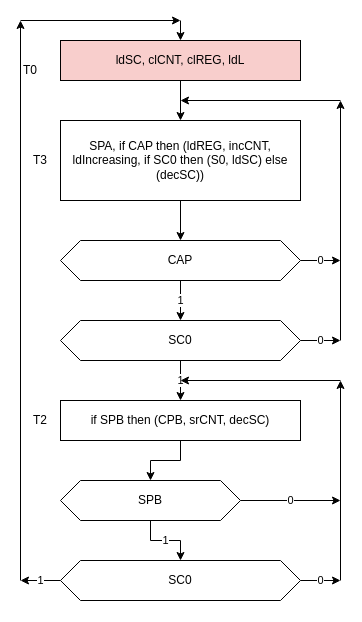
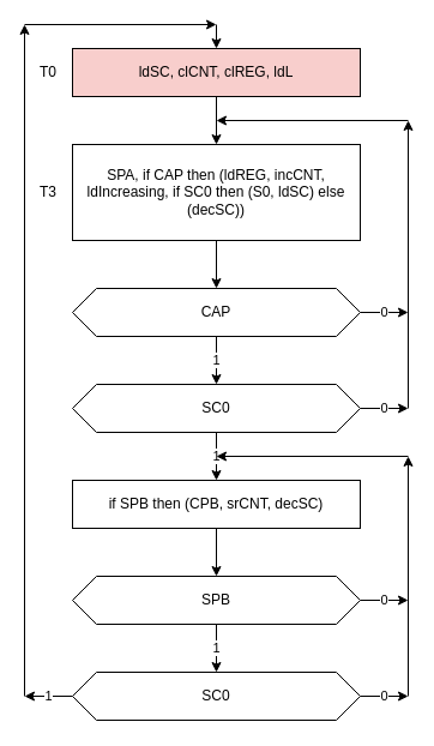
  <mxCell id="0" />
  <mxCell id="1" parent="0" />
  <mxCell id="2" style="edgeStyle=orthogonalEdgeStyle;rounded=0;orthogonalLoop=1;jettySize=auto;html=1;entryX=0.5;entryY=0;entryDx=0;entryDy=0;" edge="1" parent="1" source="3" target="5"><mxGeometry relative="1" as="geometry" /></mxCell>
  <mxCell id="3" value="ldSC, clCNT, clREG, ldL" style="rounded=0;whiteSpace=wrap;html=1;fillColor=#f8cecc;" vertex="1" parent="1"><mxGeometry x="60" y="40" width="240" height="40" as="geometry" /></mxCell>
  <mxCell id="4" style="edgeStyle=orthogonalEdgeStyle;rounded=0;orthogonalLoop=1;jettySize=auto;html=1;entryX=0.5;entryY=0;entryDx=0;entryDy=0;" edge="1" parent="1" source="5" target="8"><mxGeometry relative="1" as="geometry" /></mxCell>
  <mxCell id="5" value="SPA, if CAP then (ldREG, incCNT, ldIncreasing, if SC0 then (S0, ldSC) else (decSC))" style="rounded=0;whiteSpace=wrap;html=1;" vertex="1" parent="1"><mxGeometry x="60" y="120" width="240" height="80" as="geometry" /></mxCell>
  <mxCell id="6" value="1" style="edgeStyle=orthogonalEdgeStyle;rounded=0;orthogonalLoop=1;jettySize=auto;html=1;entryX=0.5;entryY=0;entryDx=0;entryDy=0;" edge="1" parent="1" source="8" target="11"><mxGeometry relative="1" as="geometry" /></mxCell>
  <mxCell id="7" value="0" style="edgeStyle=orthogonalEdgeStyle;rounded=0;orthogonalLoop=1;jettySize=auto;html=1;" edge="1" parent="1" source="8"><mxGeometry relative="1" as="geometry"><mxPoint x="340" y="260" as="targetPoint" /></mxGeometry></mxCell>
  <mxCell id="8" value="CAP" style="shape=hexagon;perimeter=hexagonPerimeter2;whiteSpace=wrap;html=1;fixedSize=1;" vertex="1" parent="1"><mxGeometry x="60" y="240" width="240" height="40" as="geometry" /></mxCell>
  <mxCell id="9" value="0" style="edgeStyle=orthogonalEdgeStyle;rounded=0;orthogonalLoop=1;jettySize=auto;html=1;" edge="1" parent="1" source="11"><mxGeometry relative="1" as="geometry"><mxPoint x="340" y="340" as="targetPoint" /></mxGeometry></mxCell>
  <mxCell id="10" value="1" style="edgeStyle=orthogonalEdgeStyle;rounded=0;orthogonalLoop=1;jettySize=auto;html=1;entryX=0.5;entryY=0;entryDx=0;entryDy=0;" edge="1" parent="1" source="11" target="15"><mxGeometry relative="1" as="geometry" /></mxCell>
  <mxCell id="11" value="SC0" style="shape=hexagon;perimeter=hexagonPerimeter2;whiteSpace=wrap;html=1;fixedSize=1;" vertex="1" parent="1"><mxGeometry x="60" y="320" width="240" height="40" as="geometry" /></mxCell>
  <mxCell id="12" value="" style="endArrow=classic;html=1;" edge="1" parent="1"><mxGeometry width="50" height="50" relative="1" as="geometry"><mxPoint x="340" y="340" as="sourcePoint" /><mxPoint x="340" y="100" as="targetPoint" /></mxGeometry></mxCell>
  <mxCell id="13" value="" style="endArrow=classic;html=1;" edge="1" parent="1"><mxGeometry width="50" height="50" relative="1" as="geometry"><mxPoint x="340" y="100" as="sourcePoint" /><mxPoint x="180" y="100" as="targetPoint" /></mxGeometry></mxCell>
  <mxCell id="14" style="edgeStyle=orthogonalEdgeStyle;rounded=0;orthogonalLoop=1;jettySize=auto;html=1;entryX=0.5;entryY=0;entryDx=0;entryDy=0;" edge="1" parent="1" source="15" target="24"><mxGeometry relative="1" as="geometry" /></mxCell>
  <mxCell id="15" value="if SPB then (CPB, srCNT, decSC)" style="rounded=0;whiteSpace=wrap;html=1;" vertex="1" parent="1"><mxGeometry x="60" y="400" width="240" height="40" as="geometry" /></mxCell>
  <mxCell id="16" value="" style="endArrow=classic;html=1;" edge="1" parent="1"><mxGeometry width="50" height="50" relative="1" as="geometry"><mxPoint x="20" y="580" as="sourcePoint" /><mxPoint x="20" y="20" as="targetPoint" /></mxGeometry></mxCell>
  <mxCell id="17" value="" style="endArrow=classic;html=1;" edge="1" parent="1"><mxGeometry width="50" height="50" relative="1" as="geometry"><mxPoint x="20" y="20" as="sourcePoint" /><mxPoint x="180" y="20" as="targetPoint" /></mxGeometry></mxCell>
  <mxCell id="18" value="" style="endArrow=classic;html=1;entryX=0.5;entryY=0;entryDx=0;entryDy=0;" edge="1" parent="1" target="3"><mxGeometry width="50" height="50" relative="1" as="geometry"><mxPoint x="180" y="20" as="sourcePoint" /><mxPoint x="230" y="-30" as="targetPoint" /></mxGeometry></mxCell>
- <mxCell id="19" value="T0" style="text;html=1;strokeColor=none;fillColor=none;align=center;verticalAlign=middle;whiteSpace=wrap;rounded=0;" vertex="1" parent="1"><mxGeometry x="10" y="60" width="40" height="20" as="geometry" /></mxCell>
+ <mxCell id="19" value="T0" style="text;html=1;strokeColor=none;fillColor=none;align=center;verticalAlign=middle;whiteSpace=wrap;rounded=0;" vertex="1" parent="1"><mxGeometry x="20" y="50" width="40" height="20" as="geometry" /></mxCell>
  <mxCell id="20" value="T3" style="text;html=1;strokeColor=none;fillColor=none;align=center;verticalAlign=middle;whiteSpace=wrap;rounded=0;" vertex="1" parent="1"><mxGeometry x="20" y="150" width="40" height="20" as="geometry" /></mxCell>
- <mxCell id="21" value="T2" style="text;html=1;strokeColor=none;fillColor=none;align=center;verticalAlign=middle;whiteSpace=wrap;rounded=0;" vertex="1" parent="1"><mxGeometry x="20" y="410" width="40" height="20" as="geometry" /></mxCell>
  <mxCell id="22" value="1" style="edgeStyle=orthogonalEdgeStyle;rounded=0;orthogonalLoop=1;jettySize=auto;html=1;entryX=0.5;entryY=0;entryDx=0;entryDy=0;" edge="1" parent="1" source="24" target="27"><mxGeometry relative="1" as="geometry" /></mxCell>
  <mxCell id="23" value="0" style="edgeStyle=orthogonalEdgeStyle;rounded=0;orthogonalLoop=1;jettySize=auto;html=1;" edge="1" parent="1" source="24"><mxGeometry relative="1" as="geometry"><mxPoint x="340" y="500" as="targetPoint" /></mxGeometry></mxCell>
- <mxCell id="24" value="SPB" style="shape=hexagon;perimeter=hexagonPerimeter2;whiteSpace=wrap;html=1;fixedSize=1;" vertex="1" parent="1"><mxGeometry x="60" y="480" width="180" height="40" as="geometry" /></mxCell>
+ <mxCell id="24" value="SPB" style="shape=hexagon;perimeter=hexagonPerimeter2;whiteSpace=wrap;html=1;fixedSize=1;" vertex="1" parent="1"><mxGeometry x="60" y="480" width="240" height="40" as="geometry" /></mxCell>
  <mxCell id="25" value="1" style="edgeStyle=orthogonalEdgeStyle;rounded=0;orthogonalLoop=1;jettySize=auto;html=1;" edge="1" parent="1" source="27"><mxGeometry relative="1" as="geometry"><mxPoint x="20" y="580" as="targetPoint" /></mxGeometry></mxCell>
  <mxCell id="26" value="0" style="edgeStyle=orthogonalEdgeStyle;rounded=0;orthogonalLoop=1;jettySize=auto;html=1;" edge="1" parent="1" source="27"><mxGeometry relative="1" as="geometry"><mxPoint x="340" y="580" as="targetPoint" /></mxGeometry></mxCell>
  <mxCell id="27" value="SC0" style="shape=hexagon;perimeter=hexagonPerimeter2;whiteSpace=wrap;html=1;fixedSize=1;" vertex="1" parent="1"><mxGeometry x="60" y="560" width="240" height="40" as="geometry" /></mxCell>
  <mxCell id="28" value="" style="endArrow=classic;html=1;" edge="1" parent="1"><mxGeometry width="50" height="50" relative="1" as="geometry"><mxPoint x="340" y="580" as="sourcePoint" /><mxPoint x="340" y="380" as="targetPoint" /></mxGeometry></mxCell>
  <mxCell id="29" value="" style="endArrow=classic;html=1;" edge="1" parent="1"><mxGeometry width="50" height="50" relative="1" as="geometry"><mxPoint x="340" y="380" as="sourcePoint" /><mxPoint x="180" y="380" as="targetPoint" /></mxGeometry></mxCell>
